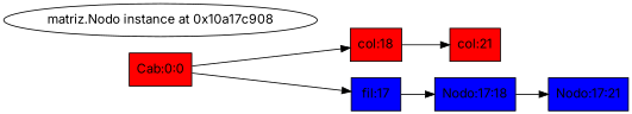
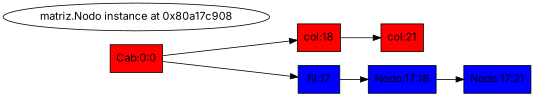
  digraph {
    fontname=Inter
    rankdir=LR
    node [fillcolor=red fontname=Inter shape=box style=filled]
    edge [fontname=Inter]
    n1 [label=<Cab:0:0>]
-   "matriz.Nodo instance at 0x10a17c908" [fillcolor="" shape="" style=""]
+   "matriz.Nodo instance at 0x10a17c908" [label="matriz.Nodo instance at 0x80a17c908" fillcolor="" shape="" style=""]
    n3 [label=<col:18>]
    n4 [fillcolor=blue label=<fil:17>]
    n5 [label=<col:21>]
    n6 [fillcolor=blue label=<Nodo:17:18>]
    n7 [fillcolor=blue label=<Nodo:17:21>]
    subgraph sub_1 {
      rank=same
      n1
      "matriz.Nodo instance at 0x10a17c908"
    }
    n1 -> n3
    n1 -> n4
    n3 -> n5
    n4 -> n6
    n6 -> n7
  }
